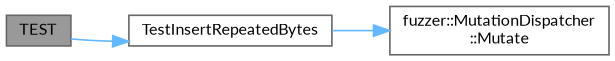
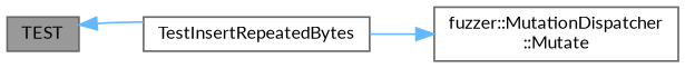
  digraph {
    fontname=Lato
    rankdir=LR
    node [color=grey40 fillcolor=white fontname=Lato fontsize=10 shape=box style=filled]
    edge [color=steelblue1 fontname=Lato fontsize=10 labelfontname=Helvetica labelfontsize=10 style=solid]
    n1 [color=gray40 fillcolor=grey60 fontcolor=black height=0.2 label=TEST width=0.4]
    n2 [height=0.2 label=TestInsertRepeatedBytes width=0.4]
    n3 [height=0.2 label="fuzzer::MutationDispatcher\l::Mutate" width=0.4]
-   n1 -> n2
+   n2 -> n1
    n2 -> n3
  }
